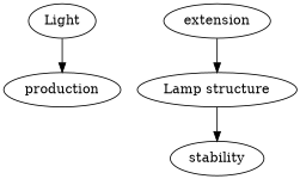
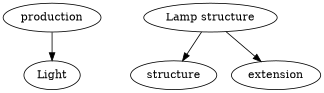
  digraph {
    n1 [label=production]
    n2 [label=Light]
-   n3 [label=stability]
+   n3 [label=structure]
    n4 [label="Lamp structure"]
    n5 [label=extension]
-   n2 -> n1
+   n1 -> n2
    n4 -> n3
-   n5 -> n4
+   n4 -> n5
  }
